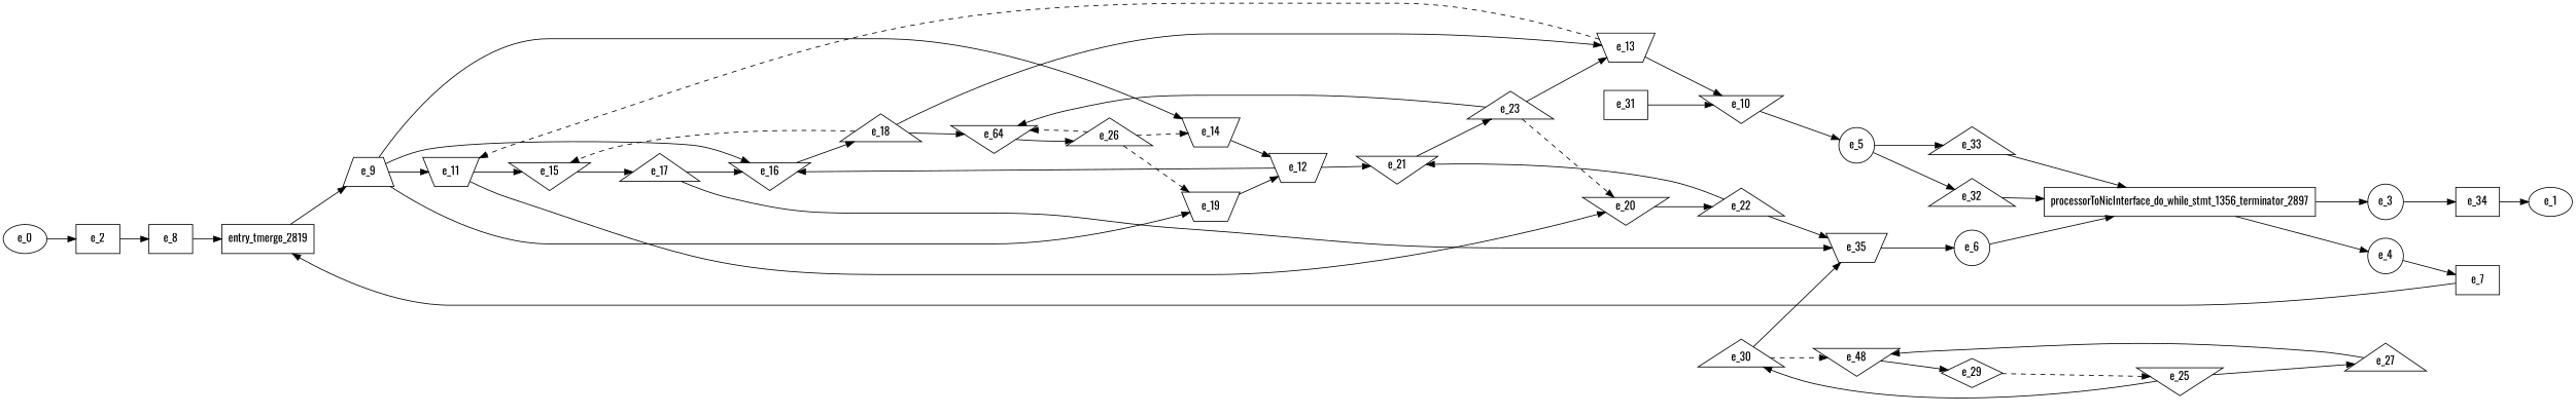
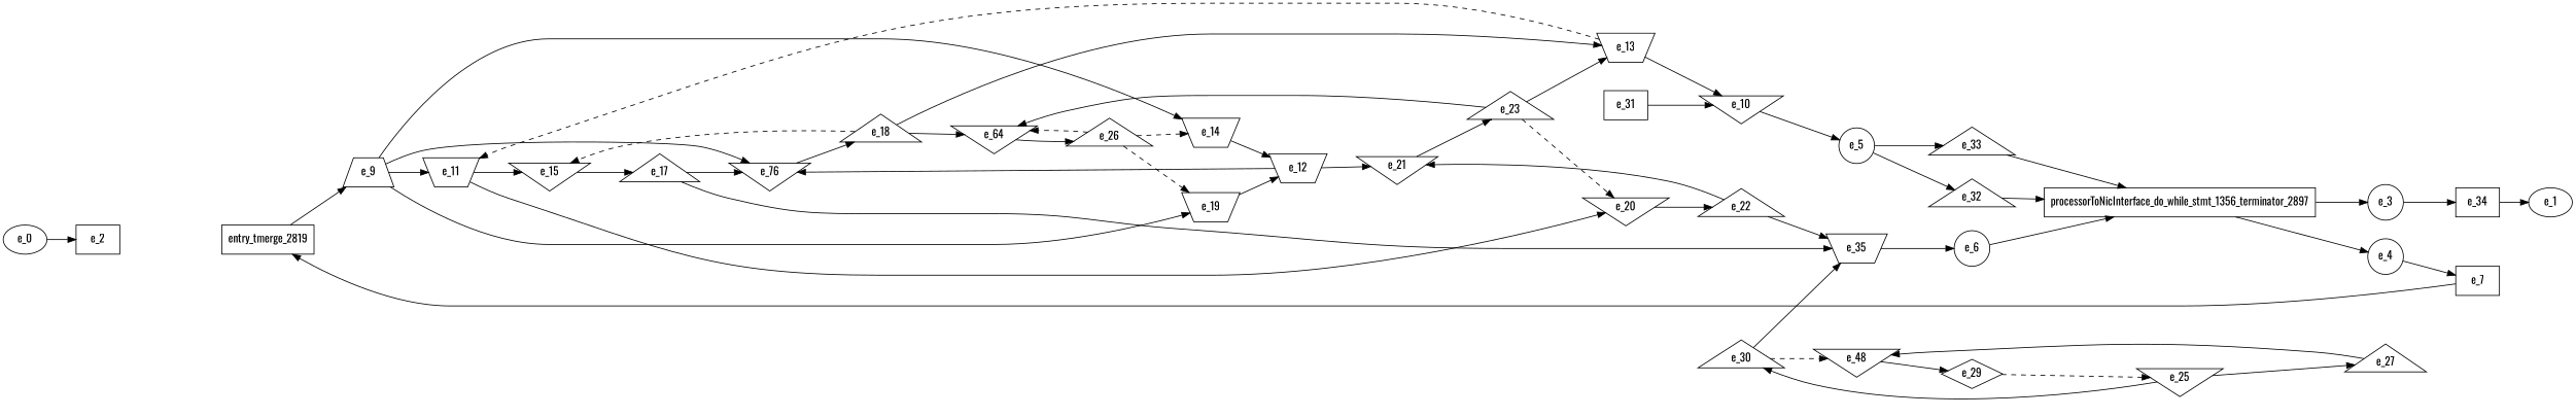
  digraph {
    fontname=Oswald
    rankdir=LR
    node [fontname=Oswald shape=triangle]
    edge [fontname=Oswald]
    e_2 [shape=dot]
-   e_8 [shape=dot]
    e_0 [shape=""]
    entry_tmerge_2819 [shape=rectangle]
    e_3 [shape=circle]
    e_34 [shape=dot]
    e_1 [shape=""]
    e_4 [shape=circle]
    e_7 [shape=dot]
    e_5 [shape=circle]
    e_32
    e_33
    processorToNicInterface_do_while_stmt_1356_terminator_2897 [shape=rectangle]
    e_6 [shape=circle]
    e_9 [shape=trapezium]
    e_11 [shape=invtrapezium]
    e_14 [shape=invtrapezium]
    e_19 [shape=invtrapezium]
-   e_16 [shape=invtriangle]
+   e_16 [shape=invtriangle label=e_76]
    e_15 [shape=invtriangle]
    e_20 [shape=invtriangle]
    e_12 [shape=invtrapezium]
    e_31 [shape=dot]
    e_10 [shape=invtriangle]
    e_17
    e_22
    e_21 [shape=invtriangle]
    e_18
    e_23
    e_13 [shape=invtrapezium]
    e_35 [shape=invtrapezium]
    n32 [label=e_64 shape=invtriangle]
    e_26
    e_25 [shape=invtriangle]
    e_27
    e_30
    n37 [label=e_48 shape=invtriangle]
    e_29 [shape=diamond]
-   e_2 -> e_8
-   e_8 -> entry_tmerge_2819
    e_0 -> e_2
    entry_tmerge_2819 -> e_9
    e_3 -> e_34
    e_34 -> e_1
    e_4 -> e_7
    e_7 -> entry_tmerge_2819
    e_5 -> e_32
    e_5 -> e_33
    e_32 -> processorToNicInterface_do_while_stmt_1356_terminator_2897
    e_33 -> processorToNicInterface_do_while_stmt_1356_terminator_2897
    processorToNicInterface_do_while_stmt_1356_terminator_2897 -> e_3
    processorToNicInterface_do_while_stmt_1356_terminator_2897 -> e_4
    e_6 -> processorToNicInterface_do_while_stmt_1356_terminator_2897
    e_9 -> e_11
    e_9 -> e_14
    e_9 -> e_19
    e_9 -> e_16
    e_11 -> e_15
    e_11 -> e_20
    e_14 -> e_12
    e_19 -> e_12
    e_16 -> e_18
    e_15 -> e_17
    e_20 -> e_22
    e_12 -> e_16
    e_12 -> e_21
    e_31 -> e_10
    e_10 -> e_5
    e_17 -> e_16
    e_17 -> e_35
    e_22 -> e_21
    e_22 -> e_35
    e_21 -> e_23
    e_18 -> e_15 [style=dashed]
    e_18 -> e_13
    e_18 -> n32
    e_23 -> e_20 [style=dashed]
    e_23 -> e_13
    e_23 -> n32
    e_13 -> e_11 [style=dashed]
    e_13 -> e_10
    e_35 -> e_6
    n32 -> e_26
    e_26 -> e_14 [style=dashed]
    e_26 -> e_19 [style=dashed]
    e_26 -> n32 [style=dashed]
    e_25 -> e_27
    e_25 -> e_30
    e_27 -> n37
    e_30 -> e_35
    e_30 -> n37 [style=dashed]
    n37 -> e_29
    e_29 -> e_25 [style=dashed]
  }
